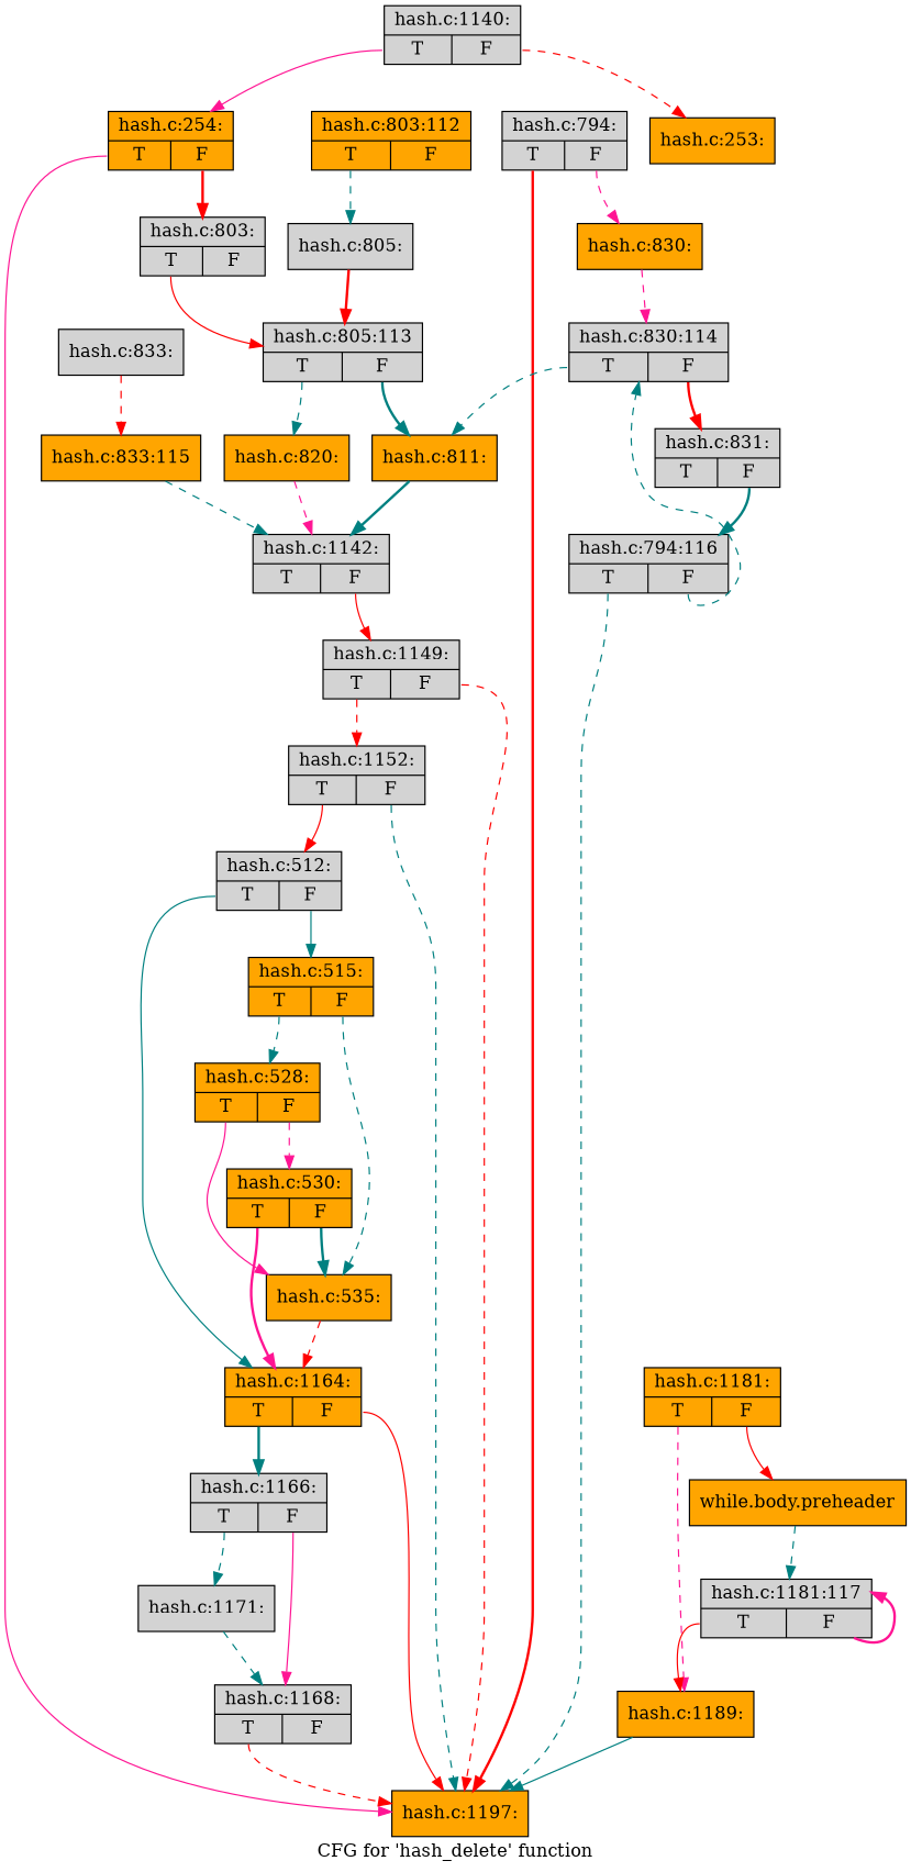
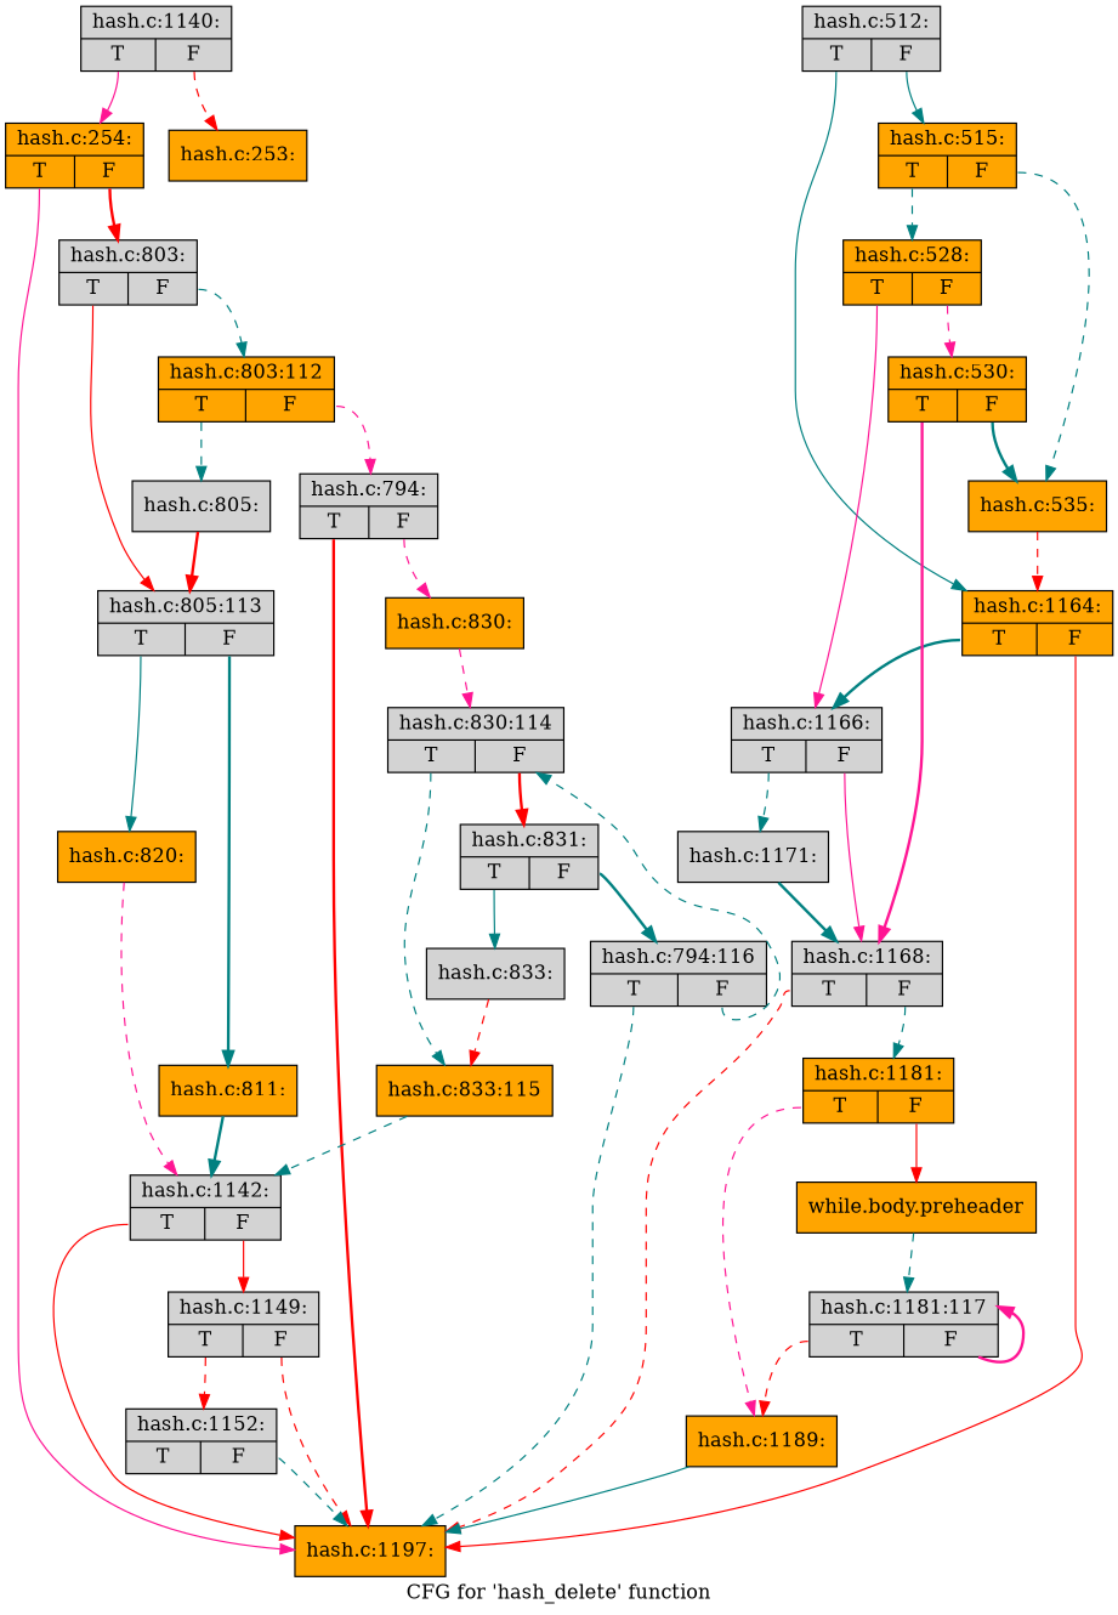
  digraph {
    label="CFG for 'hash_delete' function"
    node [fillcolor=lightgrey shape=record style=filled]
    edge [color=teal style=dashed tailport=s0]
    n1 [label="{hash.c:1140:|{<s0>T|<s1>F}}"]
    n2 [fillcolor=orange label="{hash.c:254:|{<s0>T|<s1>F}}"]
    n3 [fillcolor=orange label="{hash.c:253:}"]
    n4 [fillcolor=orange label="{hash.c:1197:}"]
    n5 [label="{hash.c:803:|{<s0>T|<s1>F}}"]
    n6 [label="{hash.c:805:113|{<s0>T|<s1>F}}"]
    n7 [fillcolor=orange label="{hash.c:803:112|{<s0>T|<s1>F}}"]
    n8 [fillcolor=orange label="{hash.c:820:}"]
    n9 [fillcolor=orange label="{hash.c:811:}"]
    n10 [label="{hash.c:805:}"]
    n11 [label="{hash.c:794:|{<s0>T|<s1>F}}"]
    n12 [label="{hash.c:1142:|{<s0>T|<s1>F}}"]
    n13 [fillcolor=orange label="{hash.c:830:}"]
    n14 [label="{hash.c:830:114|{<s0>T|<s1>F}}"]
    n15 [label="{hash.c:1149:|{<s0>T|<s1>F}}"]
    n16 [label="{hash.c:1152:|{<s0>T|<s1>F}}"]
    n17 [fillcolor=orange label="{hash.c:833:115}"]
    n18 [label="{hash.c:831:|{<s0>T|<s1>F}}"]
    n19 [label="{hash.c:833:}"]
    n20 [label="{hash.c:794:116|{<s0>T|<s1>F}}"]
    n21 [label="{hash.c:512:|{<s0>T|<s1>F}}"]
    n22 [fillcolor=orange label="{hash.c:1164:|{<s0>T|<s1>F}}"]
    n23 [fillcolor=orange label="{hash.c:515:|{<s0>T|<s1>F}}"]
    n24 [label="{hash.c:1166:|{<s0>T|<s1>F}}"]
    n25 [fillcolor=orange label="{hash.c:528:|{<s0>T|<s1>F}}"]
    n26 [fillcolor=orange label="{hash.c:535:}"]
    n27 [label="{hash.c:1171:}"]
    n28 [label="{hash.c:1168:|{<s0>T|<s1>F}}"]
    n29 [fillcolor=orange label="{hash.c:530:|{<s0>T|<s1>F}}"]
    n30 [fillcolor=orange label="{hash.c:1181:|{<s0>T|<s1>F}}"]
    n31 [fillcolor=orange label="{hash.c:1189:}"]
    n32 [fillcolor=orange label="{while.body.preheader}"]
    n33 [label="{hash.c:1181:117|{<s0>T|<s1>F}}"]
    n1 -> n2 [color=deeppink style=solid]
    n1 -> n3 [color=red tailport=s1]
    n2 -> n4 [color=deeppink style=solid]
    n2 -> n5 [color=red style=bold tailport=s1]
    n5 -> n6 [color=red style=solid]
-   n6 -> n8
+   n5 -> n7 [tailport=s1]
+   n6 -> n8 [style=solid]
    n6 -> n9 [style=bold tailport=s1]
    n7 -> n10
+   n7 -> n11 [color=deeppink tailport=s1]
    n8 -> n12 [color=deeppink]
    n9 -> n12 [style=bold]
    n10 -> n6 [color=red style=bold]
    n11 -> n4 [color=red style=bold]
    n11 -> n13 [color=deeppink tailport=s1]
+   n12 -> n4 [color=red style=solid]
    n12 -> n15 [color=red style=solid tailport=s1]
    n13 -> n14 [color=deeppink]
-   n14 -> n9
+   n14 -> n17
    n14 -> n18 [color=red style=bold tailport=s1]
    n15 -> n4 [color=red tailport=s1]
    n15 -> n16 [color=red]
    n16 -> n4 [tailport=s1]
-   n16 -> n21 [color=red style=solid]
    n17 -> n12
+   n18 -> n19 [style=solid]
    n18 -> n20 [style=bold tailport=s1]
    n19 -> n17 [color=red]
    n20 -> n4
    n20 -> n14 [tailport=s1]
    n21 -> n22 [style=solid]
    n21 -> n23 [style=solid tailport=s1]
    n22 -> n4 [color=red style=solid tailport=s1]
    n22 -> n24 [style=bold]
    n23 -> n25
    n23 -> n26 [tailport=s1]
    n24 -> n27
    n24 -> n28 [color=deeppink style=solid tailport=s1]
-   n25 -> n26 [color=deeppink style=solid]
+   n25 -> n24 [color=deeppink style=solid]
    n25 -> n29 [color=deeppink tailport=s1]
    n26 -> n22 [color=red]
-   n27 -> n28
+   n27 -> n28 [style=bold]
    n28 -> n4 [color=red]
-   n29 -> n22 [color=deeppink style=bold]
+   n28 -> n30 [tailport=s1]
+   n29 -> n28 [color=deeppink style=bold]
    n29 -> n26 [style=bold tailport=s1]
    n30 -> n31 [color=deeppink]
    n30 -> n32 [color=red style=solid tailport=s1]
    n31 -> n4 [style=solid]
    n32 -> n33
-   n33 -> n31 [color=red style=solid]
+   n33 -> n31 [color=red]
    n33 -> n33 [color=deeppink style=bold tailport=s1]
  }
